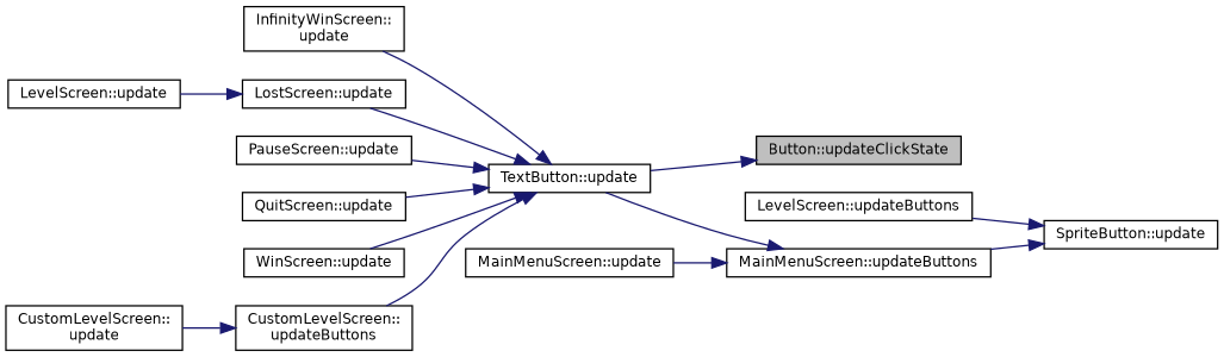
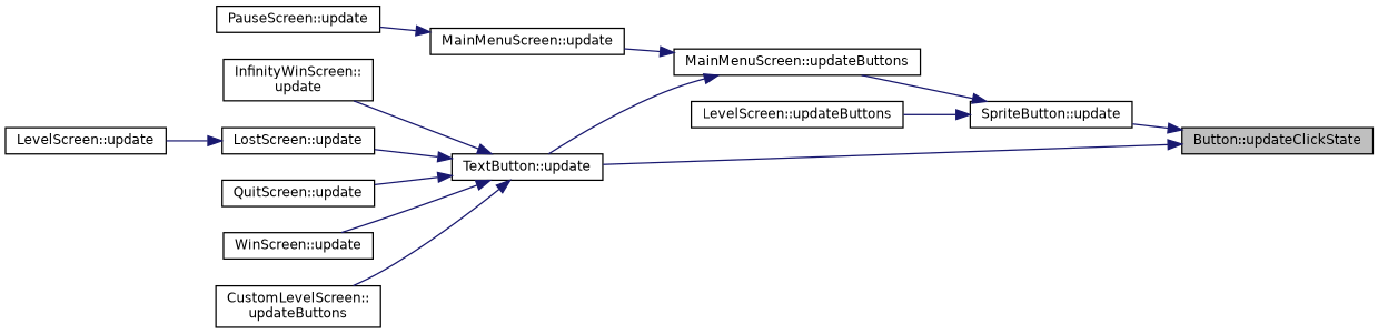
  digraph {
    fontname="DejaVu Sans"
    rankdir=RL
    node [color=black fillcolor=white fontname="DejaVu Sans" fontsize=10 shape=record style=filled]
    edge [color=midnightblue dir=back fontname="DejaVu Sans" fontsize=10 labelfontname=Helvetica labelfontsize=10 style=solid]
    n1 [fillcolor=grey75 fontcolor=black height=0.2 label="Button::updateClickState" width=0.4]
    n2 [height=0.2 label="SpriteButton::update" width=0.4]
    n3 [height=0.2 label="TextButton::update" width=0.4]
    n4 [height=0.2 label="LevelScreen::updateButtons" width=0.4]
    n5 [height=0.2 label="MainMenuScreen::updateButtons" width=0.4]
    n6 [height=0.2 label="InfinityWinScreen::\lupdate" width=0.4]
    n7 [height=0.2 label="LostScreen::update" width=0.4]
    n8 [height=0.2 label="PauseScreen::update" width=0.4]
    n9 [height=0.2 label="QuitScreen::update" width=0.4]
    n10 [height=0.2 label="WinScreen::update" width=0.4]
    n11 [height=0.2 label="CustomLevelScreen::\lupdateButtons" width=0.4]
    n12 [height=0.2 label="MainMenuScreen::update" width=0.4]
    n13 [height=0.2 label="LevelScreen::update" width=0.4]
-   n14 [height=0.2 label="CustomLevelScreen::\lupdate" width=0.4]
+   n1 -> n2
    n1 -> n3
    n2 -> n4
    n2 -> n5
    n3 -> n6
    n3 -> n7
-   n3 -> n8
+   n12 -> n8
    n3 -> n9
    n3 -> n10
    n3 -> n11
    n5 -> n3
    n5 -> n12
    n7 -> n13
-   n11 -> n14
  }
